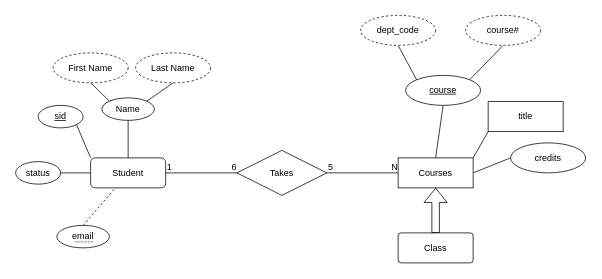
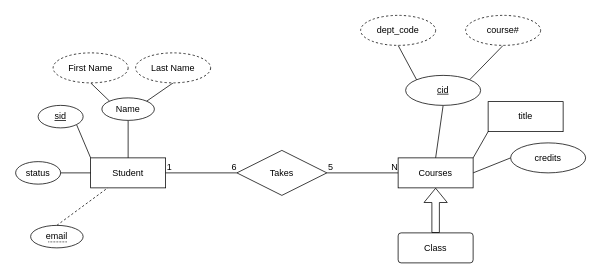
  <mxCell id="0" />
  <mxCell id="1" parent="0" />
- <mxCell id="2" value="Student" style="whiteSpace=wrap;html=1;align=center;fontColor=default;rounded=1;" vertex="1" parent="1"><mxGeometry x="120" y="210" width="100" height="40" as="geometry" /></mxCell>
+ <mxCell id="2" value="Student" style="whiteSpace=wrap;html=1;align=center;fontColor=default;" vertex="1" parent="1"><mxGeometry x="120" y="210" width="100" height="40" as="geometry" /></mxCell>
  <mxCell id="3" style="rounded=0;orthogonalLoop=1;jettySize=auto;html=1;exitX=1;exitY=1;exitDx=0;exitDy=0;entryX=0;entryY=0;entryDx=0;entryDy=0;fontColor=default;endArrow=none;endFill=0;" edge="1" parent="1" source="4" target="2"><mxGeometry relative="1" as="geometry" /></mxCell>
  <mxCell id="4" value="&lt;u&gt;sid&lt;/u&gt;" style="ellipse;whiteSpace=wrap;html=1;align=center;fontColor=default;" vertex="1" parent="1"><mxGeometry x="50" y="140" width="60" height="30" as="geometry" /></mxCell>
  <mxCell id="5" style="edgeStyle=none;rounded=0;orthogonalLoop=1;jettySize=auto;html=1;exitX=0.5;exitY=1;exitDx=0;exitDy=0;entryX=0.5;entryY=0;entryDx=0;entryDy=0;fontColor=default;endArrow=none;endFill=0;" edge="1" parent="1" source="6" target="2"><mxGeometry relative="1" as="geometry" /></mxCell>
  <mxCell id="6" value="Name" style="ellipse;whiteSpace=wrap;html=1;align=center;dashed=0;fontColor=default;" vertex="1" parent="1"><mxGeometry x="135" y="130" width="70" height="30" as="geometry" /></mxCell>
  <mxCell id="7" style="edgeStyle=none;rounded=0;orthogonalLoop=1;jettySize=auto;html=1;exitX=0.5;exitY=1;exitDx=0;exitDy=0;entryX=0;entryY=0;entryDx=0;entryDy=0;fontColor=default;endArrow=none;endFill=0;" edge="1" parent="1" source="8" target="6"><mxGeometry relative="1" as="geometry" /></mxCell>
  <mxCell id="8" value="First Name" style="ellipse;whiteSpace=wrap;html=1;align=center;fontColor=default;dashed=1;" vertex="1" parent="1"><mxGeometry x="70" y="70" width="100" height="40" as="geometry" /></mxCell>
  <mxCell id="9" style="edgeStyle=none;rounded=0;orthogonalLoop=1;jettySize=auto;html=1;exitX=0.5;exitY=1;exitDx=0;exitDy=0;entryX=1;entryY=0;entryDx=0;entryDy=0;fontColor=default;endArrow=none;endFill=0;" edge="1" parent="1" source="10" target="6"><mxGeometry relative="1" as="geometry" /></mxCell>
  <mxCell id="10" value="Last Name" style="ellipse;whiteSpace=wrap;html=1;align=center;fontColor=default;dashed=1;" vertex="1" parent="1"><mxGeometry x="180" y="70" width="100" height="40" as="geometry" /></mxCell>
  <mxCell id="11" style="edgeStyle=none;rounded=0;orthogonalLoop=1;jettySize=auto;html=1;exitX=1;exitY=0.5;exitDx=0;exitDy=0;entryX=0;entryY=0.5;entryDx=0;entryDy=0;fontColor=default;endArrow=none;endFill=0;" edge="1" parent="1" source="12" target="2"><mxGeometry relative="1" as="geometry" /></mxCell>
  <mxCell id="12" value="status" style="ellipse;whiteSpace=wrap;html=1;align=center;fontColor=default;" vertex="1" parent="1"><mxGeometry x="20" y="215" width="60" height="30" as="geometry" /></mxCell>
  <mxCell id="13" style="edgeStyle=none;rounded=0;orthogonalLoop=1;jettySize=auto;html=1;exitX=0.5;exitY=0;exitDx=0;exitDy=0;fontColor=default;endArrow=none;endFill=0;dashed=1;" edge="1" parent="1" source="22" target="2"><mxGeometry relative="1" as="geometry"><mxPoint x="100" y="290" as="sourcePoint" /></mxGeometry></mxCell>
  <mxCell id="14" style="edgeStyle=none;rounded=0;orthogonalLoop=1;jettySize=auto;html=1;exitX=0.5;exitY=0;exitDx=0;exitDy=0;entryX=0.5;entryY=1;entryDx=0;entryDy=0;fontColor=default;endArrow=none;endFill=0;" edge="1" parent="1" source="17" target="26"><mxGeometry relative="1" as="geometry" /></mxCell>
  <mxCell id="15" style="edgeStyle=none;rounded=0;orthogonalLoop=1;jettySize=auto;html=1;exitX=1;exitY=0;exitDx=0;exitDy=0;entryX=0;entryY=1;entryDx=0;entryDy=0;fontColor=default;endArrow=none;endFill=0;" edge="1" parent="1" source="17" target="27"><mxGeometry relative="1" as="geometry" /></mxCell>
  <mxCell id="16" style="edgeStyle=none;rounded=0;orthogonalLoop=1;jettySize=auto;html=1;exitX=1;exitY=0.5;exitDx=0;exitDy=0;entryX=0;entryY=0.5;entryDx=0;entryDy=0;fontColor=default;endArrow=none;endFill=0;" edge="1" parent="1" source="17" target="28"><mxGeometry relative="1" as="geometry" /></mxCell>
  <mxCell id="17" value="Courses" style="whiteSpace=wrap;html=1;align=center;fontColor=default;" vertex="1" parent="1"><mxGeometry x="530" y="210" width="100" height="40" as="geometry" /></mxCell>
  <mxCell id="18" value="Takes" style="shape=rhombus;perimeter=rhombusPerimeter;whiteSpace=wrap;html=1;align=center;fontColor=default;" vertex="1" parent="1"><mxGeometry x="315" y="200" width="120" height="60" as="geometry" /></mxCell>
  <mxCell id="19" value="" style="endArrow=none;html=1;rounded=0;fontColor=default;exitX=1;exitY=0.5;exitDx=0;exitDy=0;entryX=0;entryY=0.5;entryDx=0;entryDy=0;" edge="1" parent="1" source="2" target="18"><mxGeometry relative="1" as="geometry"><mxPoint x="230" y="229.5" as="sourcePoint" /><mxPoint x="280" y="230" as="targetPoint" /></mxGeometry></mxCell>
  <mxCell id="20" value="1" style="resizable=0;html=1;align=left;verticalAlign=bottom;" connectable="0" vertex="1" parent="19"><mxGeometry x="-1" relative="1" as="geometry" /></mxCell>
  <mxCell id="21" value="6" style="resizable=0;html=1;align=right;verticalAlign=bottom;" connectable="0" vertex="1" parent="19"><mxGeometry x="1" relative="1" as="geometry" /></mxCell>
- <mxCell id="22" value="&lt;span style=&quot;border-bottom: 1px dotted&quot;&gt;email&lt;br&gt;&lt;/span&gt;" style="ellipse;whiteSpace=wrap;html=1;align=center;fontColor=default;" vertex="1" parent="1"><mxGeometry x="75" y="300" width="70" height="30" as="geometry" /></mxCell>
+ <mxCell id="22" value="&lt;span style=&quot;border-bottom: 1px dotted&quot;&gt;email&lt;br&gt;&lt;/span&gt;" style="ellipse;whiteSpace=wrap;html=1;align=center;fontColor=default;" vertex="1" parent="1"><mxGeometry x="40" y="300" width="70" height="30" as="geometry" /></mxCell>
  <mxCell id="23" value="" style="endArrow=none;html=1;rounded=0;fontColor=default;exitX=1;exitY=0.5;exitDx=0;exitDy=0;entryX=0;entryY=0.5;entryDx=0;entryDy=0;" edge="1" parent="1" source="18" target="17"><mxGeometry relative="1" as="geometry"><mxPoint x="430" y="200" as="sourcePoint" /><mxPoint x="590" y="200" as="targetPoint" /></mxGeometry></mxCell>
  <mxCell id="24" value="5" style="resizable=0;html=1;align=left;verticalAlign=bottom;" connectable="0" vertex="1" parent="23"><mxGeometry x="-1" relative="1" as="geometry" /></mxCell>
  <mxCell id="25" value="N" style="resizable=0;html=1;align=right;verticalAlign=bottom;" connectable="0" vertex="1" parent="23"><mxGeometry x="1" relative="1" as="geometry" /></mxCell>
- <mxCell id="26" value="course" style="ellipse;whiteSpace=wrap;html=1;align=center;fontStyle=4;fontColor=default;" vertex="1" parent="1"><mxGeometry x="540" y="100" width="100" height="40" as="geometry" /></mxCell>
+ <mxCell id="26" value="cid" style="ellipse;whiteSpace=wrap;html=1;align=center;fontStyle=4;fontColor=default;" vertex="1" parent="1"><mxGeometry x="540" y="100" width="100" height="40" as="geometry" /></mxCell>
  <mxCell id="27" value="title" style="whiteSpace=wrap;html=1;align=center;fontColor=default;rounded=0;" vertex="1" parent="1"><mxGeometry x="650" y="135" width="100" height="40" as="geometry" /></mxCell>
  <mxCell id="28" value="credits" style="ellipse;whiteSpace=wrap;html=1;align=center;fontColor=default;" vertex="1" parent="1"><mxGeometry x="680" y="190" width="100" height="40" as="geometry" /></mxCell>
  <mxCell id="29" style="edgeStyle=none;rounded=0;orthogonalLoop=1;jettySize=auto;html=1;exitX=0.5;exitY=1;exitDx=0;exitDy=0;entryX=0;entryY=0;entryDx=0;entryDy=0;fontColor=default;endArrow=none;endFill=0;" edge="1" parent="1" source="30" target="26"><mxGeometry relative="1" as="geometry" /></mxCell>
  <mxCell id="30" value="dept_code" style="ellipse;whiteSpace=wrap;html=1;align=center;dashed=1;fontColor=default;" vertex="1" parent="1"><mxGeometry x="480" y="20" width="100" height="40" as="geometry" /></mxCell>
  <mxCell id="31" style="edgeStyle=none;rounded=0;orthogonalLoop=1;jettySize=auto;html=1;exitX=0.5;exitY=1;exitDx=0;exitDy=0;entryX=1;entryY=0;entryDx=0;entryDy=0;fontColor=default;endArrow=none;endFill=0;" edge="1" parent="1" source="32" target="26"><mxGeometry relative="1" as="geometry" /></mxCell>
  <mxCell id="32" value="course#" style="ellipse;whiteSpace=wrap;html=1;align=center;dashed=1;fontColor=default;" vertex="1" parent="1"><mxGeometry x="620" y="20" width="100" height="40" as="geometry" /></mxCell>
  <mxCell id="33" value="Class" style="rounded=1;arcSize=10;whiteSpace=wrap;html=1;align=center;fontColor=default;" vertex="1" parent="1"><mxGeometry x="530" y="310" width="100" height="40" as="geometry" /></mxCell>
  <mxCell id="34" value="" style="shape=flexArrow;endArrow=classic;html=1;fontColor=default;entryX=0.5;entryY=1;entryDx=0;entryDy=0;exitX=0.5;exitY=0;exitDx=0;exitDy=0;" edge="1" parent="1" source="33" target="17"><mxGeometry width="50" height="50" relative="1" as="geometry"><mxPoint x="570" y="300" as="sourcePoint" /><mxPoint x="620" y="250" as="targetPoint" /></mxGeometry></mxCell>
